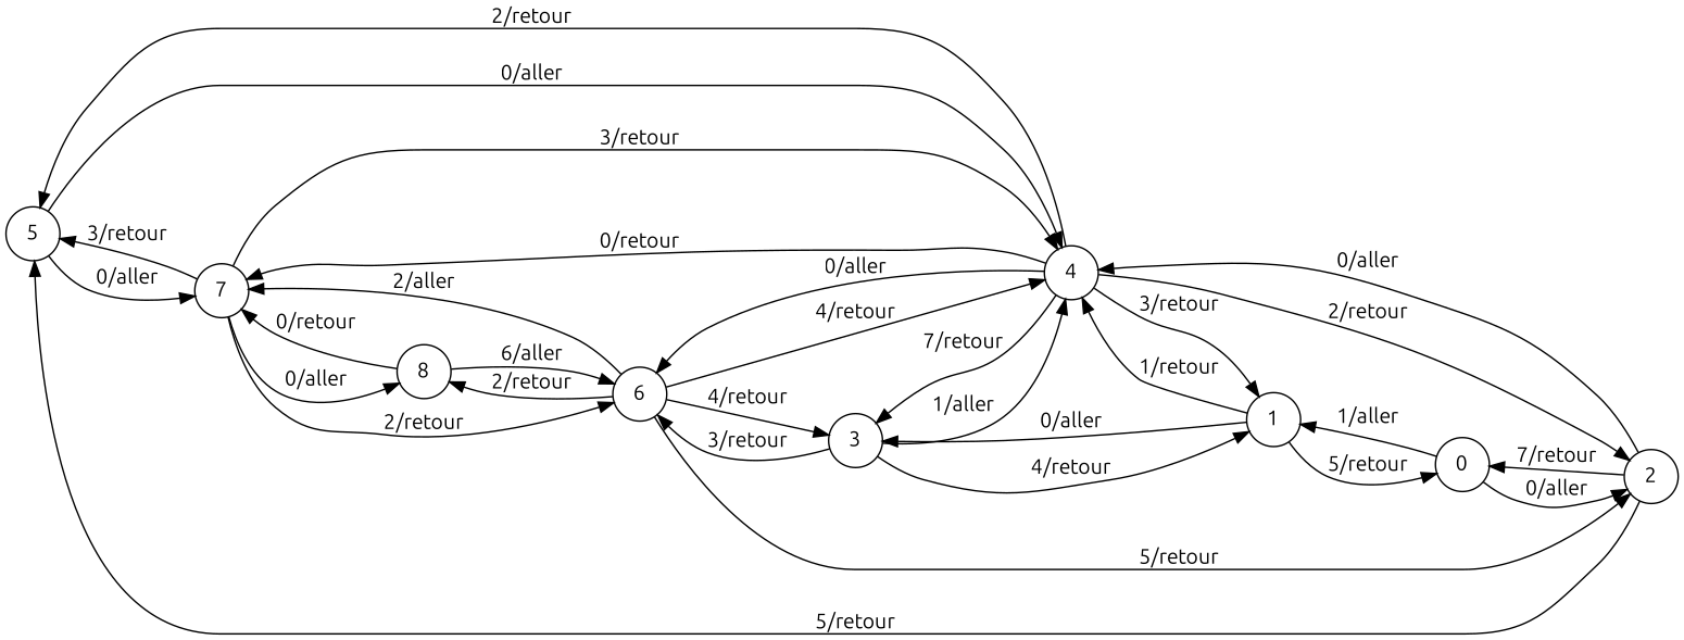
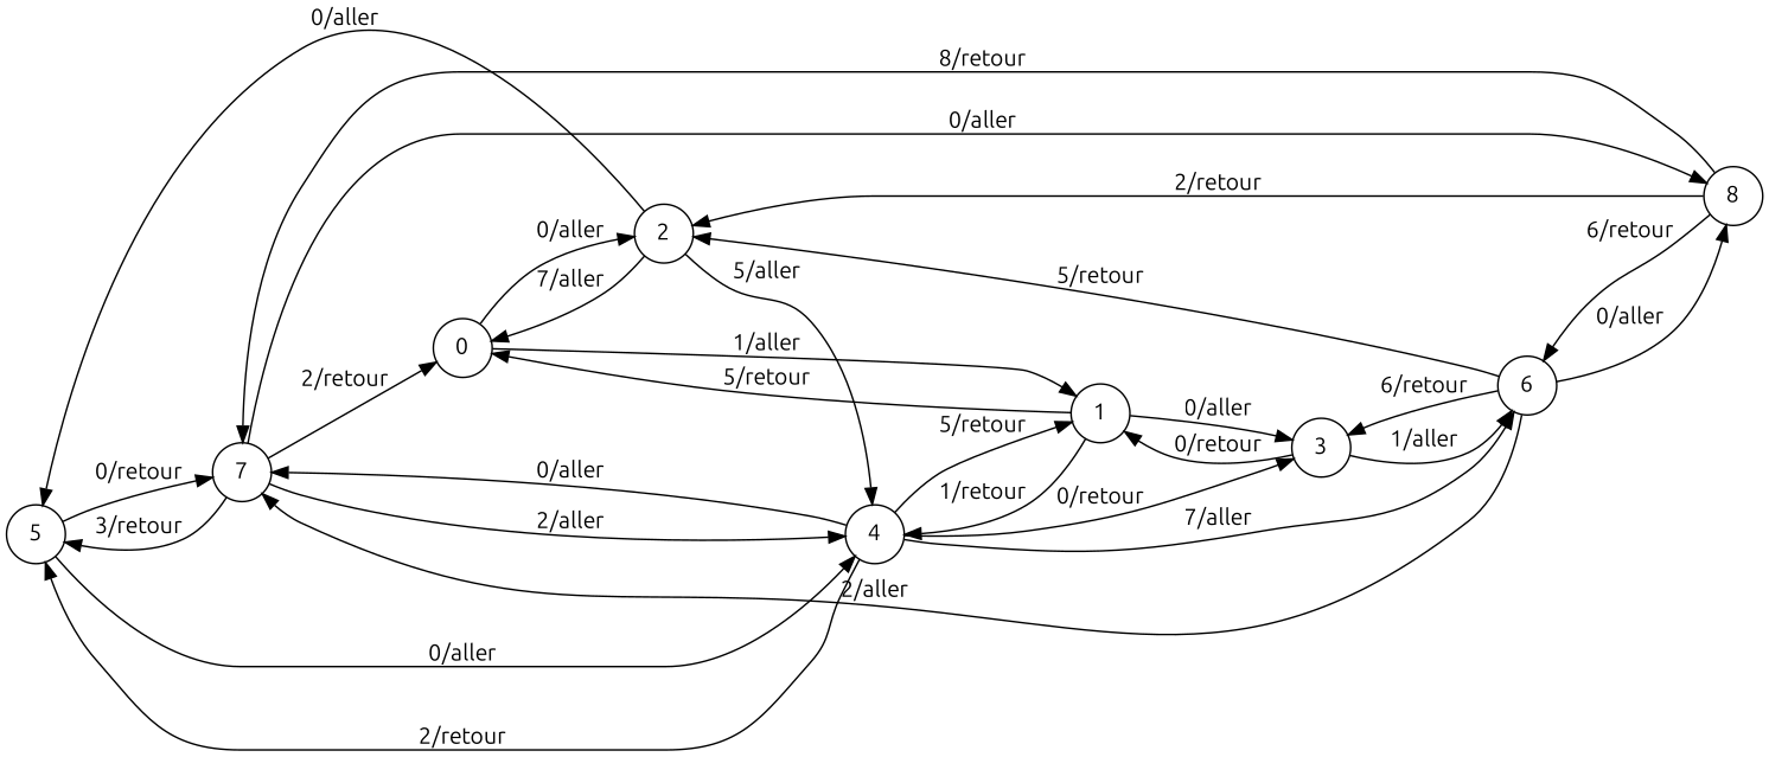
  digraph {
    fontname=Ubuntu
    rankdir=LR
    node [fontname=Ubuntu shape=circle]
    edge [fontname=Ubuntu]
    5
    7
    4
    6
    8
    2
    0
    3
    1
-   5 -> 7 [label="0/aller"]
+   5 -> 7 [label="0/retour"]
    5 -> 4 [label="0/aller"]
    7 -> 5 [label="3/retour"]
-   7 -> 4 [label="3/retour"]
-   7 -> 6 [label="2/retour"]
+   7 -> 4 [label="2/aller"]
+   7 -> 0 [label="2/retour"]
    7 -> 8 [label="0/aller"]
    4 -> 5 [label="2/retour"]
-   4 -> 7 [label="0/retour"]
-   4 -> 6 [label="0/aller"]
-   4 -> 2 [label="2/retour"]
-   4 -> 3 [label="7/retour"]
-   4 -> 1 [label="3/retour"]
+   4 -> 7 [label="0/aller"]
+   4 -> 6 [label="7/aller"]
+   8 -> 2 [label="2/retour"]
+   4 -> 3 [label="0/retour"]
+   4 -> 1 [label="5/retour"]
    6 -> 7 [label="2/aller"]
-   6 -> 4 [label="4/retour"]
-   6 -> 8 [label="2/retour"]
+   6 -> 8 [label="0/aller"]
    6 -> 2 [label="5/retour"]
-   6 -> 3 [label="4/retour"]
-   8 -> 7 [label="0/retour"]
-   8 -> 6 [label="6/aller"]
-   2 -> 5 [label="5/retour"]
-   2 -> 4 [label="0/aller"]
-   2 -> 0 [label="7/retour"]
+   6 -> 3 [label="6/retour"]
+   8 -> 7 [label="8/retour"]
+   8 -> 6 [label="6/retour"]
+   2 -> 5 [label="0/aller"]
+   2 -> 4 [label="5/aller"]
+   2 -> 0 [label="7/aller"]
    0 -> 2 [label="0/aller"]
    0 -> 1 [label="1/aller"]
-   3 -> 4 [label="1/aller"]
-   3 -> 6 [label="3/retour"]
-   3 -> 1 [label="4/retour"]
+   3 -> 6 [label="1/aller"]
+   3 -> 1 [label="0/retour"]
    1 -> 4 [label="1/retour"]
    1 -> 0 [label="5/retour"]
    1 -> 3 [label="0/aller"]
  }
